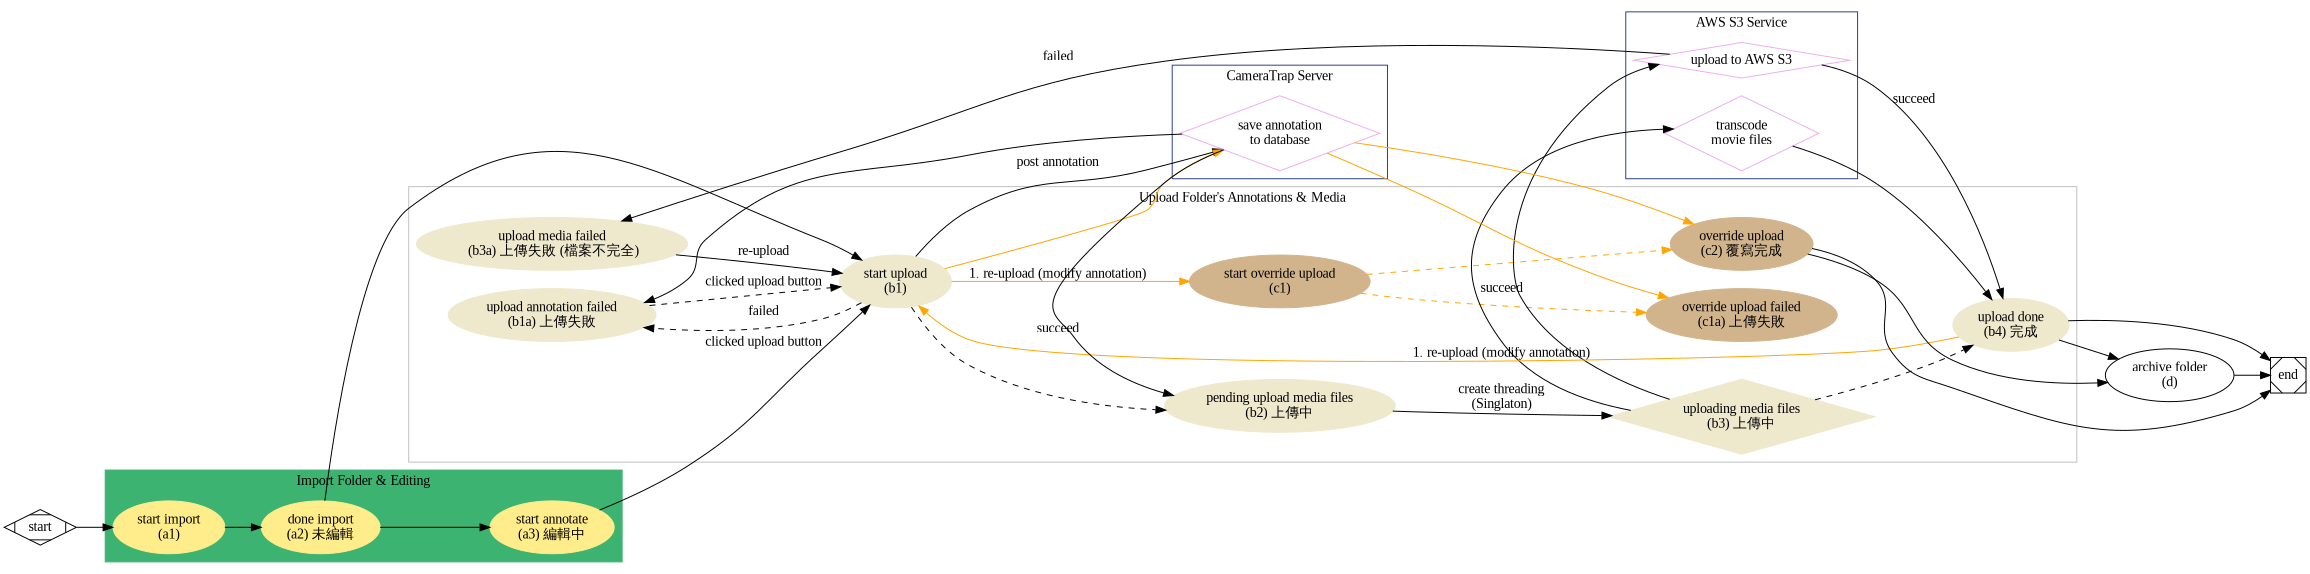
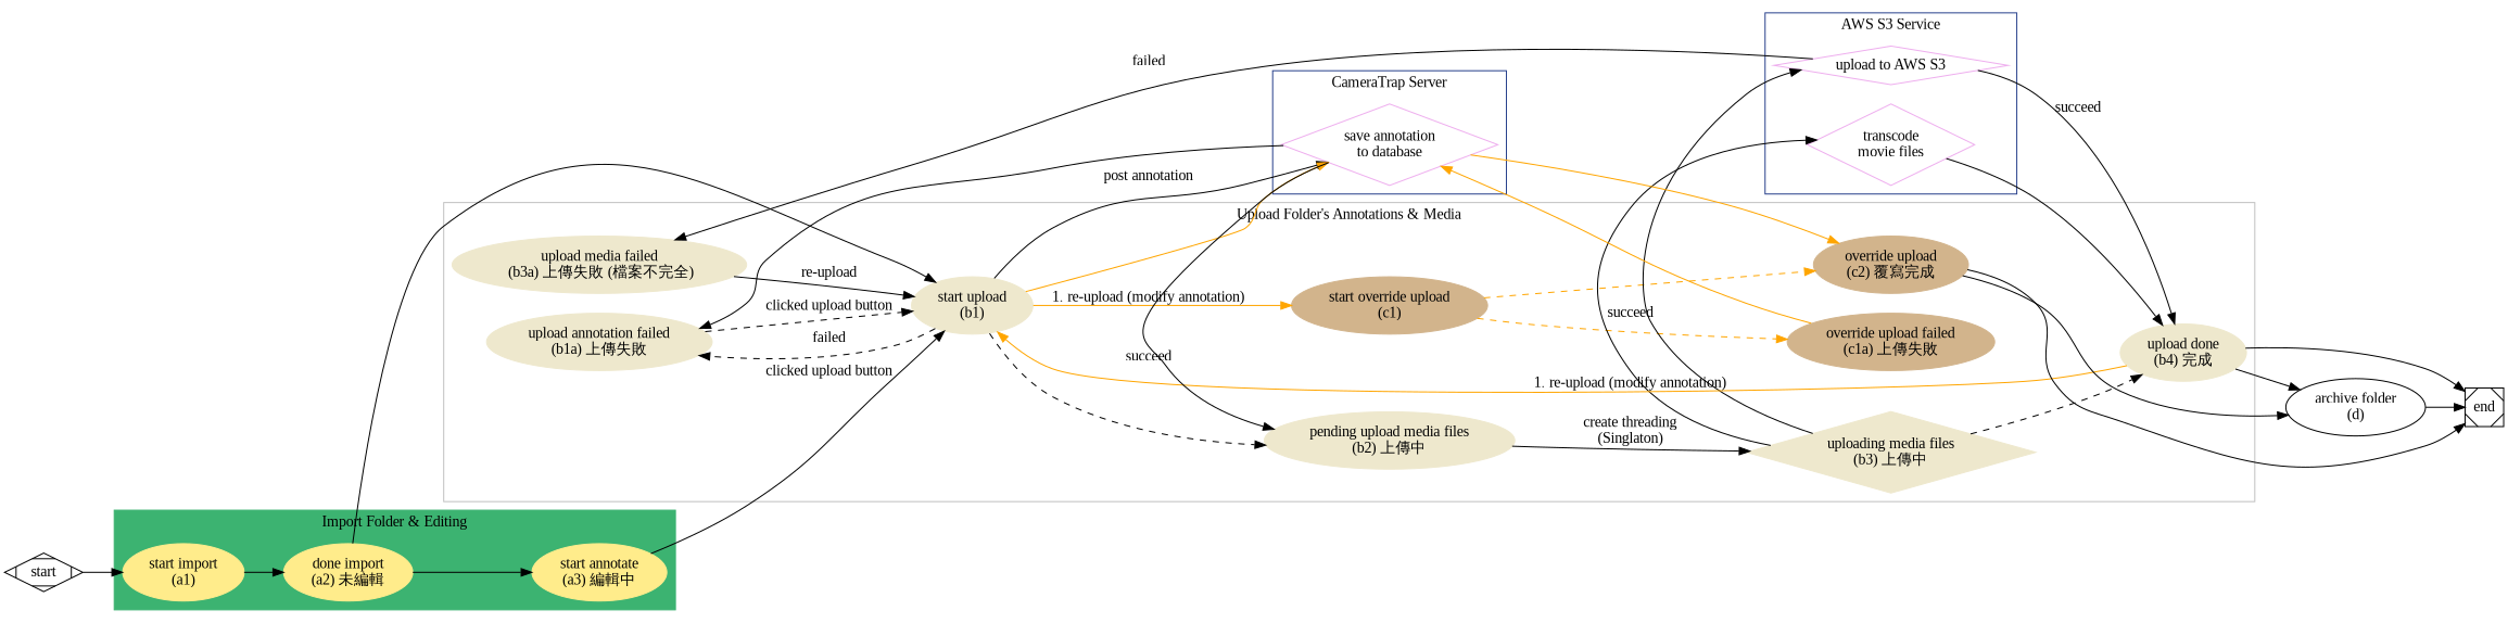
  digraph {
    fontname="Liberation Serif"
    rankdir=LR
    node [color=cornsilk2 fontname="Liberation Serif" style=filled]
    edge [fontname="Liberation Serif"]
    n1 [color=lightgoldenrod1 label="start import\n(a1)"]
    n2 [color=lightgoldenrod1 label="done import\n(a2) 未編輯"]
    n3 [color=lightgoldenrod1 label="start annotate\n(a3) 編輯中"]
    n4 [label="upload annotation failed\n(b1a) 上傳失敗"]
    n5 [label="start upload\n(b1)"]
    n6 [label="pending upload media files\n(b2) 上傳中"]
    n7 [color=tan label="start override upload\n(c1)"]
    n8 [label="uploading media files\n(b3) 上傳中" shape=diamond]
    n9 [label="upload done\n(b4) 完成"]
    n10 [color=tan label="override upload\n(c2) 覆寫完成"]
    n11 [color=tan label="override upload failed\n(c1a) 上傳失敗"]
    n12 [label="upload media failed\n (b3a) 上傳失敗 (檔案不完全)"]
    n13 [color=plum2 label="save annotation\nto database" shape=diamond style=""]
    n14 [color=plum2 label="upload to AWS S3" shape=diamond style=""]
    n15 [color=plum2 label="transcode\nmovie files" shape=diamond style=""]
    end [shape=Msquare color="" style=""]
    n17 [label="archive folder\n(d)" color="" style=""]
    start [shape=Mdiamond color="" style=""]
    subgraph cluster_1 {
      color=mediumseagreen
      label="Import Folder & Editing"
      style=filled
      n1
      n2
      n3
    }
    subgraph cluster_2 {
      color=gray
      label="Upload Folder's Annotations & Media"
      n4
      n5
      n6
      n7
      n8
      n9
      n10
      n11
      n12
    }
    subgraph cluster_3 {
      color=royalblue4
      label="CameraTrap Server"
      n13
    }
    subgraph cluster_4 {
      color=royalblue4
      label="AWS S3 Service"
      n14
      n15
    }
    n1 -> n2
    n2 -> n3
    n2 -> n5
    n3 -> n5 [label="clicked upload button"]
    n4 -> n5 [label="clicked upload button" style=dashed]
    n5 -> n4 [label=failed style=dashed]
    n5 -> n6 [style=dashed]
    n5 -> n7 [color=orange label="1. re-upload (modify annotation)"]
    n5 -> n13 [label="post annotation"]
    n5 -> n13 [color=orange]
    n6 -> n8 [label="create threading\n(Singlaton)"]
    n7 -> n10 [color=orange style=dashed]
    n7 -> n11 [color=orange style=dashed]
    n8 -> n9 [style=dashed]
    n8 -> n14 [label=succeed]
    n8 -> n15
    n9 -> n5 [color=orange label="1. re-upload (modify annotation)"]
    n9 -> end
    n9 -> n17
    n10 -> end
    n10 -> n17
    n12 -> n5 [label="re-upload"]
    n13 -> n4
    n13 -> n6 [label=succeed]
    n13 -> n10 [color=orange]
-   n13 -> n11 [color=orange]
+   n11 -> n13 [color=orange]
    n14 -> n9 [label=succeed]
    n14 -> n12 [label=failed]
    n15 -> n9
    n17 -> end
    start -> n1
  }
